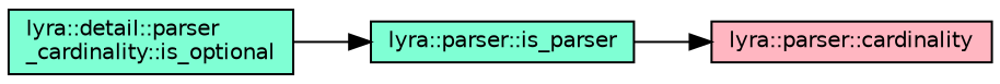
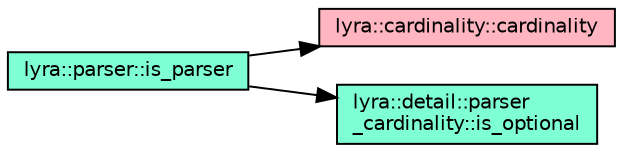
  digraph {
    rankdir=LR
    node [color=black fillcolor=aquamarine fontname=Helvetica fontsize=10 shape=record style=filled]
    edge [color=black fontname=Helvetica fontsize=10 labelfontname=Helvetica labelfontsize=10 style=solid]
    n1 [fontcolor=black height=0.2 label="lyra::parser::is_parser" width=0.4]
-   n2 [fillcolor=lightpink height=0.2 label="lyra::parser::cardinality" width=0.4]
+   n2 [fillcolor=lightpink height=0.2 label="lyra::cardinality::cardinality" width=0.4]
    n3 [height=0.2 label="lyra::detail::parser\l_cardinality::is_optional" width=0.4]
    n1 -> n2
-   n3 -> n1
+   n1 -> n3
  }
